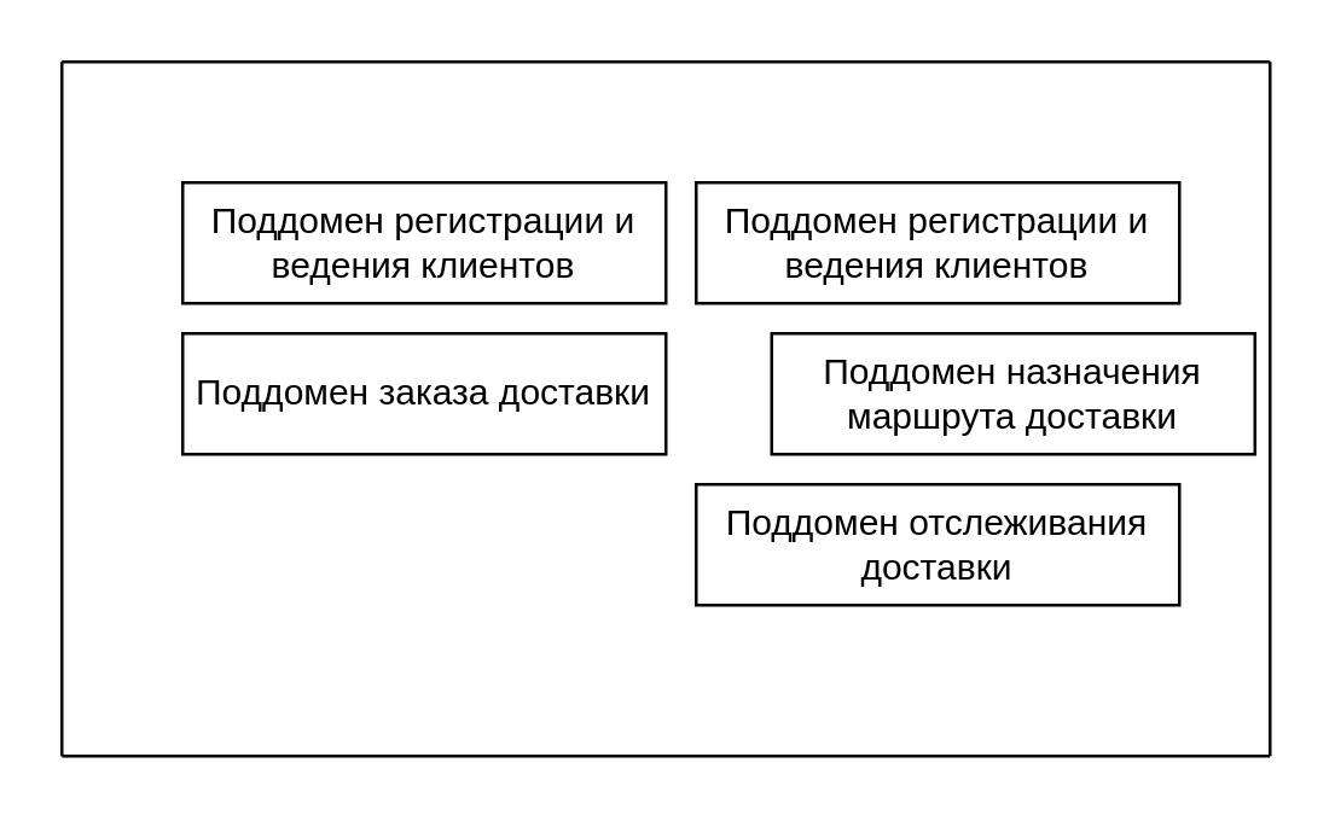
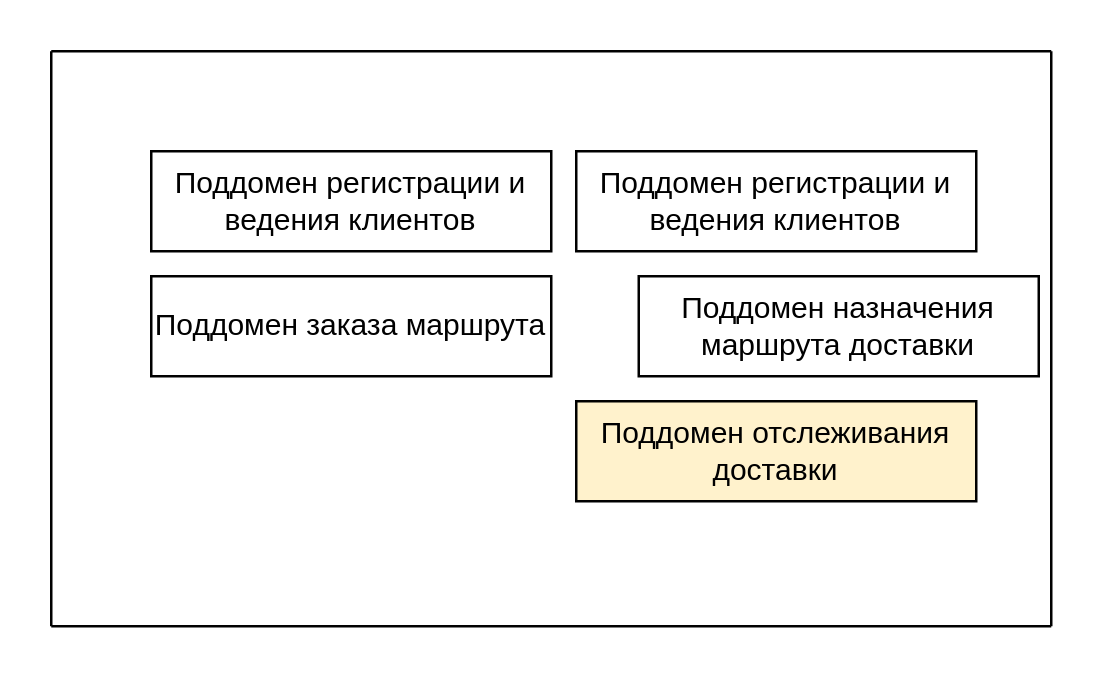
  <mxCell id="0" />
  <mxCell id="1" parent="0" />
- <mxCell id="2" value="Поддомен заказа доставки" style="rounded=0;whiteSpace=wrap;html=1;" vertex="1" parent="1"><mxGeometry x="60" y="110" width="160" height="40" as="geometry" /></mxCell>
+ <mxCell id="2" value="Поддомен заказа маршрута" style="rounded=0;whiteSpace=wrap;html=1;" vertex="1" parent="1"><mxGeometry x="60" y="110" width="160" height="40" as="geometry" /></mxCell>
  <mxCell id="3" value="Поддомен назначения маршрута доставки" style="rounded=0;whiteSpace=wrap;html=1;" vertex="1" parent="1"><mxGeometry x="255" y="110" width="160" height="40" as="geometry" /></mxCell>
- <mxCell id="4" value="Поддомен отслеживания доставки" style="rounded=0;whiteSpace=wrap;html=1;" vertex="1" parent="1"><mxGeometry x="230" y="160" width="160" height="40" as="geometry" /></mxCell>
+ <mxCell id="4" value="Поддомен отслеживания доставки" style="rounded=0;whiteSpace=wrap;html=1;fillColor=#fff2cc;" vertex="1" parent="1"><mxGeometry x="230" y="160" width="160" height="40" as="geometry" /></mxCell>
  <mxCell id="5" value="Поддомен регистрации и ведения клиентов" style="rounded=0;whiteSpace=wrap;html=1;" vertex="1" parent="1"><mxGeometry x="60" y="60" width="160" height="40" as="geometry" /></mxCell>
  <mxCell id="6" value="" style="endArrow=none;html=1;rounded=0;" edge="1" parent="1"><mxGeometry width="50" height="50" relative="1" as="geometry"><mxPoint x="20" y="250" as="sourcePoint" /><mxPoint x="20" y="20" as="targetPoint" /></mxGeometry></mxCell>
  <mxCell id="7" value="" style="endArrow=none;html=1;rounded=0;" edge="1" parent="1"><mxGeometry width="50" height="50" relative="1" as="geometry"><mxPoint x="20" y="250" as="sourcePoint" /><mxPoint x="420" y="250" as="targetPoint" /></mxGeometry></mxCell>
  <mxCell id="8" value="" style="endArrow=none;html=1;rounded=0;" edge="1" parent="1"><mxGeometry width="50" height="50" relative="1" as="geometry"><mxPoint x="20" y="20" as="sourcePoint" /><mxPoint x="420" y="20" as="targetPoint" /></mxGeometry></mxCell>
  <mxCell id="9" value="Поддомен регистрации и ведения клиентов" style="rounded=0;whiteSpace=wrap;html=1;" vertex="1" parent="1"><mxGeometry x="230" y="60" width="160" height="40" as="geometry" /></mxCell>
  <mxCell id="10" value="" style="endArrow=none;html=1;rounded=0;" edge="1" parent="1"><mxGeometry width="50" height="50" relative="1" as="geometry"><mxPoint x="420" y="250" as="sourcePoint" /><mxPoint x="420" y="20" as="targetPoint" /></mxGeometry></mxCell>
